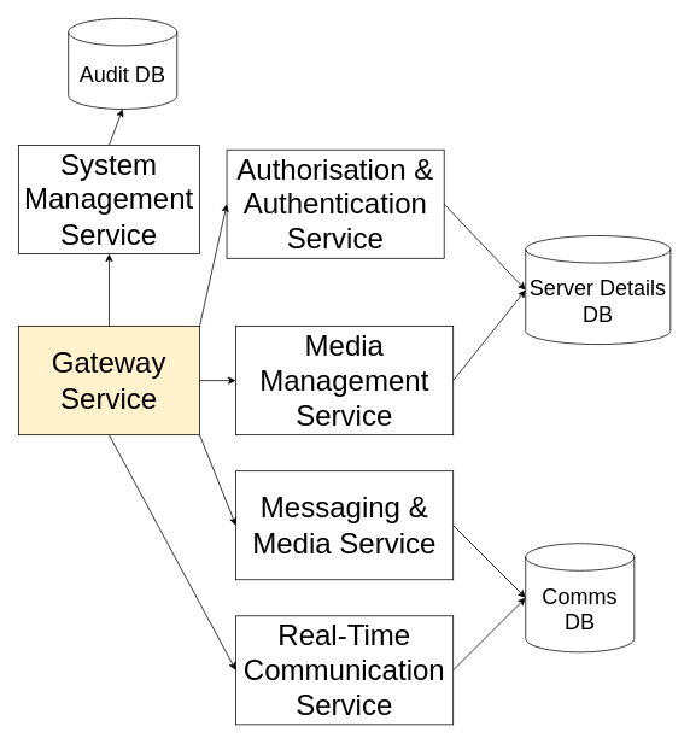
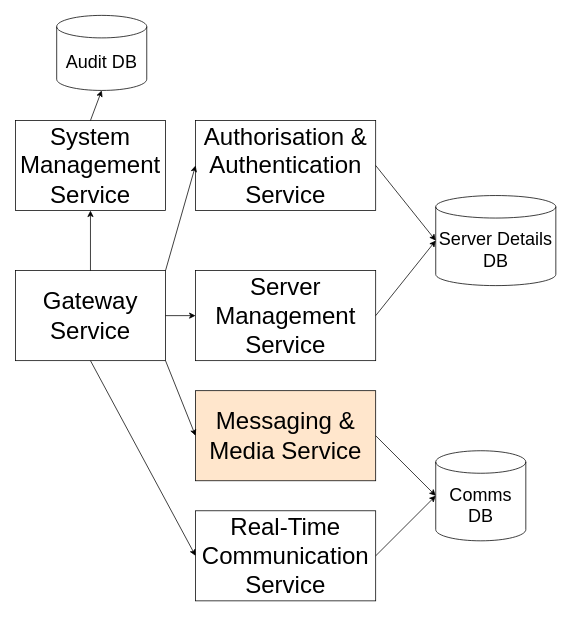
  <mxCell id="0" />
  <mxCell id="1" parent="0" />
- <mxCell id="2" value="&lt;div&gt;&lt;font style=&quot;font-size: 32px;&quot;&gt;Gateway&lt;/font&gt;&lt;/div&gt;&lt;div&gt;&lt;font style=&quot;font-size: 32px;&quot;&gt;Service&lt;/font&gt;&lt;/div&gt;" style="rounded=0;whiteSpace=wrap;html=1;fillColor=#fff2cc;" parent="1" vertex="1"><mxGeometry x="20" y="360" width="200" height="120" as="geometry" /></mxCell>
- <mxCell id="3" value="&lt;font style=&quot;font-size: 32px;&quot;&gt;Authorisation &amp;amp; Authentication Service&lt;/font&gt;" style="rounded=0;whiteSpace=wrap;html=1;" parent="1" vertex="1"><mxGeometry x="250" y="165" width="240" height="120" as="geometry" /></mxCell>
- <mxCell id="4" value="&lt;font style=&quot;font-size: 32px;&quot;&gt;Media Management Service&lt;/font&gt;" style="rounded=0;whiteSpace=wrap;html=1;" parent="1" vertex="1"><mxGeometry x="260" y="360" width="240" height="120" as="geometry" /></mxCell>
- <mxCell id="5" value="&lt;font style=&quot;font-size: 32px;&quot;&gt;Messaging &amp;amp; Media Service&lt;/font&gt;" style="rounded=0;whiteSpace=wrap;html=1;" parent="1" vertex="1"><mxGeometry x="260" y="520" width="240" height="120" as="geometry" /></mxCell>
+ <mxCell id="2" value="&lt;div&gt;&lt;font style=&quot;font-size: 32px;&quot;&gt;Gateway&lt;/font&gt;&lt;/div&gt;&lt;div&gt;&lt;font style=&quot;font-size: 32px;&quot;&gt;Service&lt;/font&gt;&lt;/div&gt;" style="rounded=0;whiteSpace=wrap;html=1;" parent="1" vertex="1"><mxGeometry x="20" y="360" width="200" height="120" as="geometry" /></mxCell>
+ <mxCell id="3" value="&lt;font style=&quot;font-size: 32px;&quot;&gt;Authorisation &amp;amp; Authentication Service&lt;/font&gt;" style="rounded=0;whiteSpace=wrap;html=1;" parent="1" vertex="1"><mxGeometry x="260" y="160" width="240" height="120" as="geometry" /></mxCell>
+ <mxCell id="4" value="&lt;font style=&quot;font-size: 32px;&quot;&gt;Server Management Service&lt;/font&gt;" style="rounded=0;whiteSpace=wrap;html=1;" parent="1" vertex="1"><mxGeometry x="260" y="360" width="240" height="120" as="geometry" /></mxCell>
+ <mxCell id="5" value="&lt;font style=&quot;font-size: 32px;&quot;&gt;Messaging &amp;amp; Media Service&lt;/font&gt;" style="rounded=0;whiteSpace=wrap;html=1;fillColor=#ffe6cc;" parent="1" vertex="1"><mxGeometry x="260" y="520" width="240" height="120" as="geometry" /></mxCell>
  <mxCell id="6" value="&lt;font style=&quot;font-size: 32px;&quot;&gt;Real-Time Communication Service&lt;/font&gt;" style="rounded=0;whiteSpace=wrap;html=1;" parent="1" vertex="1"><mxGeometry x="260" y="680" width="240" height="120" as="geometry" /></mxCell>
  <mxCell id="7" value="&lt;font style=&quot;font-size: 32px;&quot;&gt;System Management Service&lt;/font&gt;" style="rounded=0;whiteSpace=wrap;html=1;" parent="1" vertex="1"><mxGeometry x="20" y="160" width="200" height="120" as="geometry" /></mxCell>
  <mxCell id="8" value="" style="endArrow=classic;html=1;rounded=0;entryX=0.5;entryY=1;entryDx=0;entryDy=0;exitX=0.5;exitY=0;exitDx=0;exitDy=0;" parent="1" source="2" target="7" edge="1"><mxGeometry width="50" height="50" relative="1" as="geometry"><mxPoint x="290" y="340" as="sourcePoint" /><mxPoint x="340" y="290" as="targetPoint" /></mxGeometry></mxCell>
  <mxCell id="9" value="" style="endArrow=classic;html=1;rounded=0;entryX=0;entryY=0.5;entryDx=0;entryDy=0;exitX=1;exitY=0.5;exitDx=0;exitDy=0;" parent="1" source="2" target="4" edge="1"><mxGeometry width="50" height="50" relative="1" as="geometry"><mxPoint x="260" y="560" as="sourcePoint" /><mxPoint x="260" y="480" as="targetPoint" /></mxGeometry></mxCell>
  <mxCell id="10" value="" style="endArrow=classic;html=1;rounded=0;entryX=0;entryY=0.5;entryDx=0;entryDy=0;exitX=1;exitY=1;exitDx=0;exitDy=0;" parent="1" source="2" target="5" edge="1"><mxGeometry width="50" height="50" relative="1" as="geometry"><mxPoint x="230" y="490" as="sourcePoint" /><mxPoint x="310" y="490" as="targetPoint" /></mxGeometry></mxCell>
  <mxCell id="11" value="" style="endArrow=classic;html=1;rounded=0;entryX=0;entryY=0.5;entryDx=0;entryDy=0;exitX=1;exitY=0;exitDx=0;exitDy=0;" parent="1" source="2" target="3" edge="1"><mxGeometry width="50" height="50" relative="1" as="geometry"><mxPoint x="330" y="450" as="sourcePoint" /><mxPoint x="410" y="450" as="targetPoint" /></mxGeometry></mxCell>
  <mxCell id="12" value="" style="endArrow=classic;html=1;rounded=0;entryX=0;entryY=0.5;entryDx=0;entryDy=0;exitX=0.5;exitY=1;exitDx=0;exitDy=0;" parent="1" source="2" target="6" edge="1"><mxGeometry width="50" height="50" relative="1" as="geometry"><mxPoint x="260" y="710" as="sourcePoint" /><mxPoint x="340" y="810" as="targetPoint" /></mxGeometry></mxCell>
  <mxCell id="13" value="&lt;font style=&quot;font-size: 24px;&quot;&gt;Comms DB&lt;/font&gt;" style="shape=cylinder3;whiteSpace=wrap;html=1;boundedLbl=1;backgroundOutline=1;size=15;" parent="1" vertex="1"><mxGeometry x="580" y="600" width="120" height="120" as="geometry" /></mxCell>
  <mxCell id="14" value="" style="endArrow=classic;html=1;rounded=0;entryX=0;entryY=0.5;entryDx=0;entryDy=0;entryPerimeter=0;exitX=1;exitY=0.5;exitDx=0;exitDy=0;" parent="1" source="5" target="13" edge="1"><mxGeometry width="50" height="50" relative="1" as="geometry"><mxPoint x="530" y="620" as="sourcePoint" /><mxPoint x="580" y="570" as="targetPoint" /></mxGeometry></mxCell>
  <mxCell id="15" value="" style="endArrow=classic;html=1;rounded=0;entryX=0;entryY=0.5;entryDx=0;entryDy=0;entryPerimeter=0;exitX=1;exitY=0.5;exitDx=0;exitDy=0;" parent="1" source="6" target="13" edge="1"><mxGeometry width="50" height="50" relative="1" as="geometry"><mxPoint x="570" y="740" as="sourcePoint" /><mxPoint x="650" y="830" as="targetPoint" /></mxGeometry></mxCell>
  <mxCell id="16" value="&lt;font style=&quot;font-size: 24px;&quot;&gt;Server Details DB&lt;/font&gt;" style="shape=cylinder3;whiteSpace=wrap;html=1;boundedLbl=1;backgroundOutline=1;size=15;" parent="1" vertex="1"><mxGeometry x="580" y="260" width="160" height="120" as="geometry" /></mxCell>
  <mxCell id="17" value="" style="endArrow=classic;html=1;rounded=0;entryX=0;entryY=0.5;entryDx=0;entryDy=0;entryPerimeter=0;exitX=1;exitY=0.5;exitDx=0;exitDy=0;" parent="1" source="4" target="16" edge="1"><mxGeometry width="50" height="50" relative="1" as="geometry"><mxPoint x="600" y="580" as="sourcePoint" /><mxPoint x="680" y="660" as="targetPoint" /></mxGeometry></mxCell>
  <mxCell id="18" value="" style="endArrow=classic;html=1;rounded=0;entryX=0;entryY=0.5;entryDx=0;entryDy=0;entryPerimeter=0;exitX=1;exitY=0.5;exitDx=0;exitDy=0;" parent="1" source="3" target="16" edge="1"><mxGeometry width="50" height="50" relative="1" as="geometry"><mxPoint x="580" y="490" as="sourcePoint" /><mxPoint x="660" y="490" as="targetPoint" /></mxGeometry></mxCell>
  <mxCell id="19" value="&lt;font style=&quot;font-size: 24px;&quot;&gt;Audit DB&lt;/font&gt;" style="shape=cylinder3;whiteSpace=wrap;html=1;boundedLbl=1;backgroundOutline=1;size=15;" parent="1" vertex="1"><mxGeometry x="75" y="20" width="120" height="100" as="geometry" /></mxCell>
  <mxCell id="20" value="" style="endArrow=classic;html=1;rounded=0;entryX=0.5;entryY=1;entryDx=0;entryDy=0;exitX=0.5;exitY=0;exitDx=0;exitDy=0;entryPerimeter=0;" parent="1" source="7" target="19" edge="1"><mxGeometry width="50" height="50" relative="1" as="geometry"><mxPoint x="120" y="390" as="sourcePoint" /><mxPoint x="120" y="310" as="targetPoint" /></mxGeometry></mxCell>
